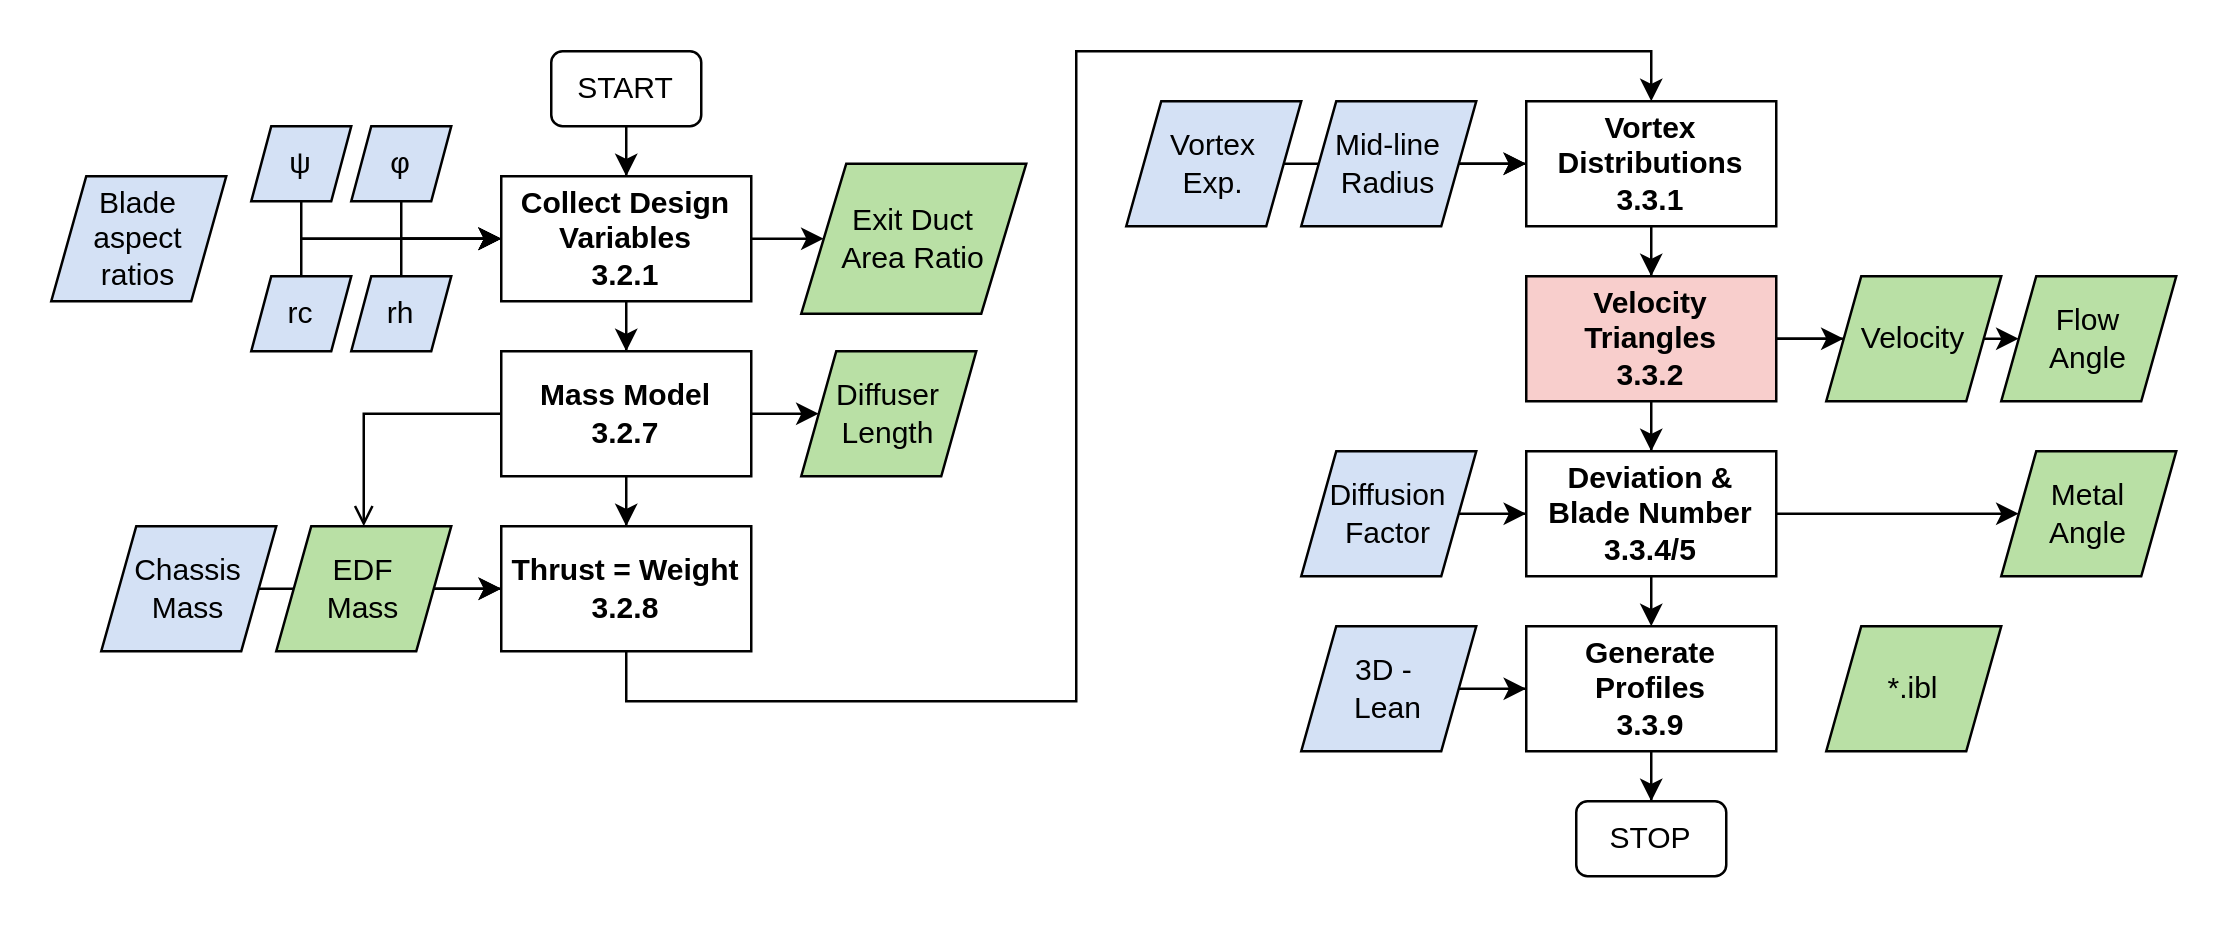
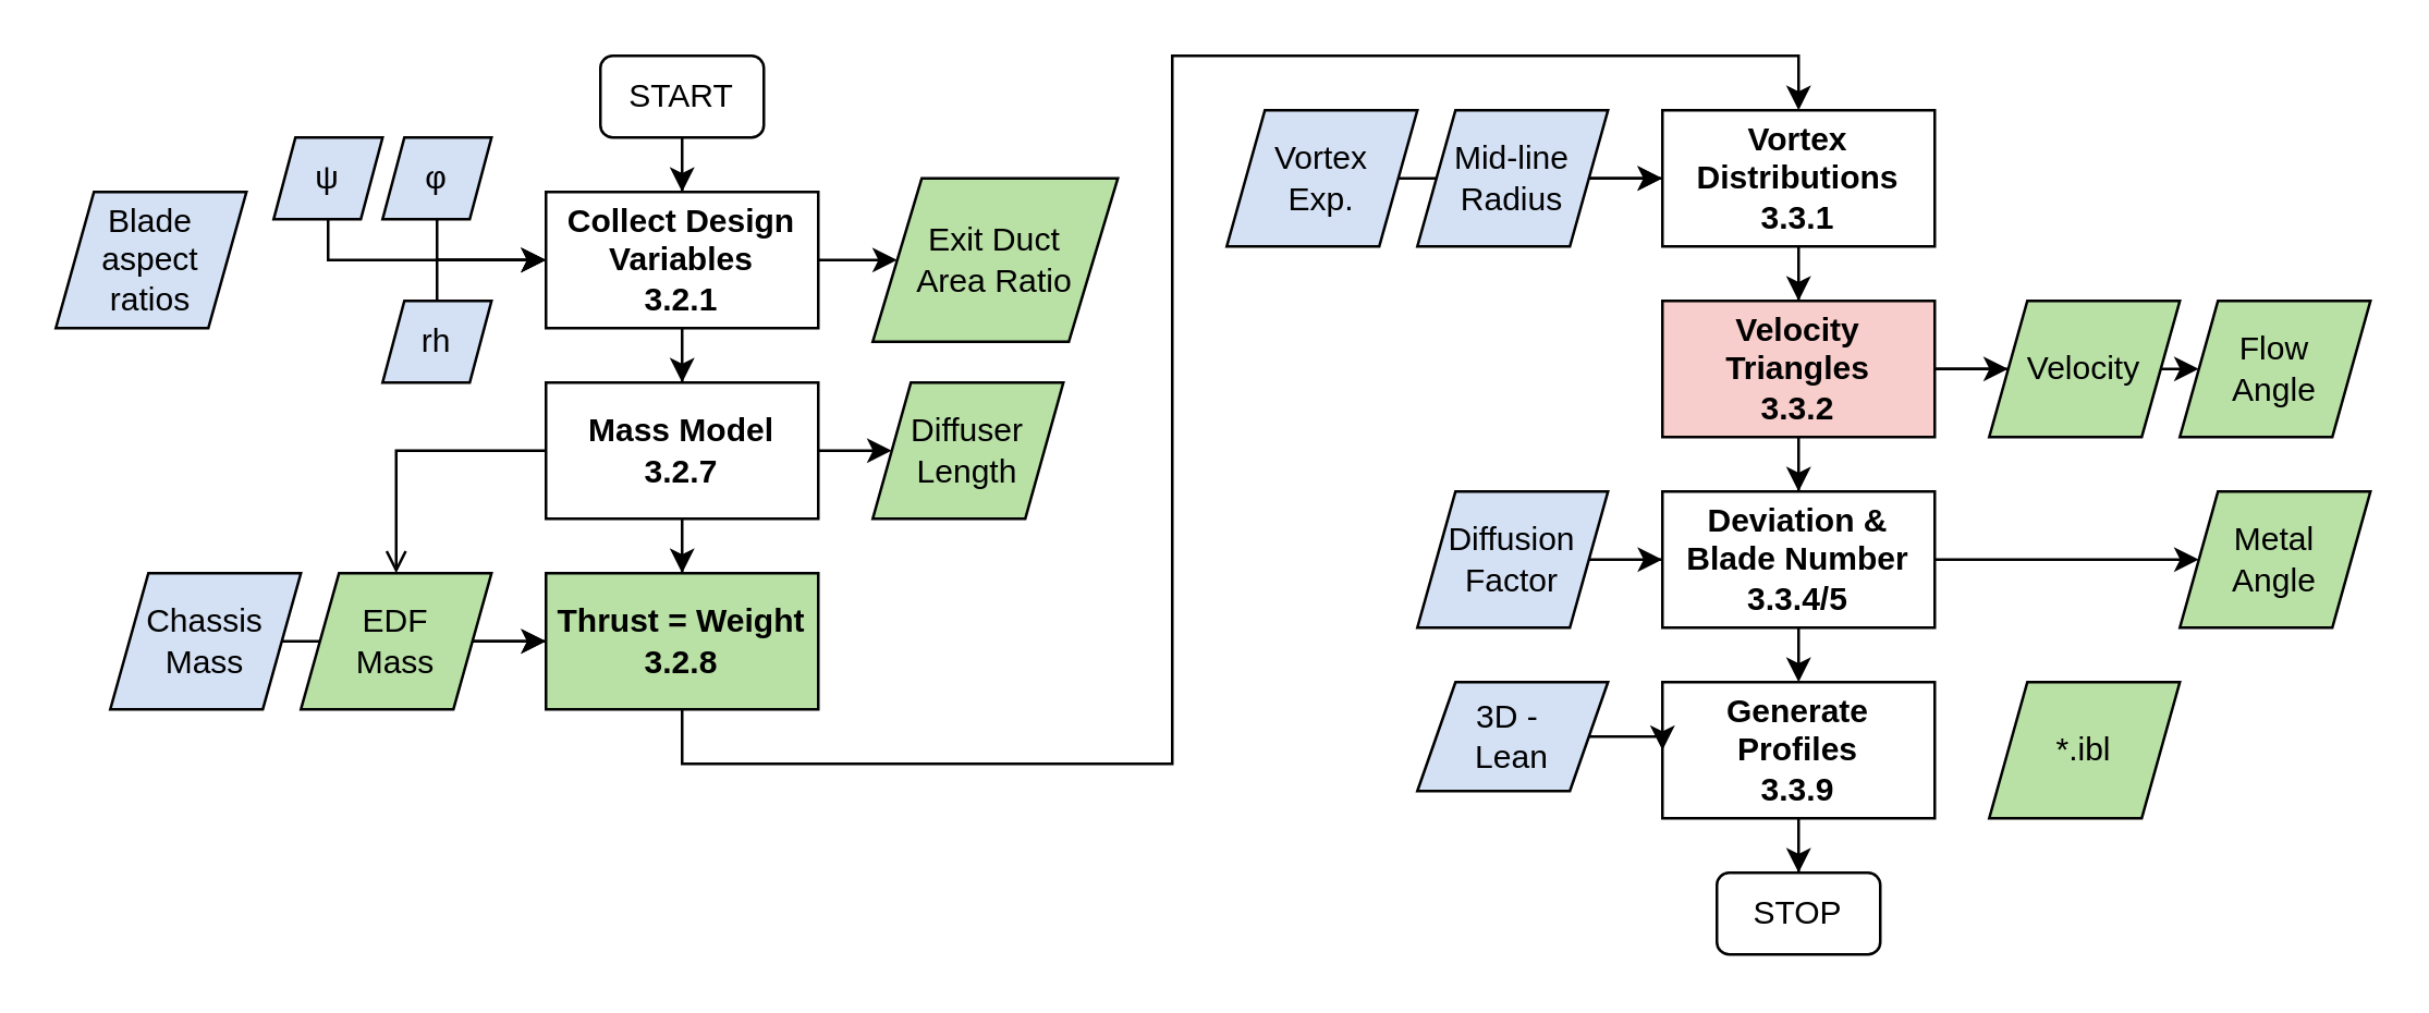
  <mxCell id="0" />
  <mxCell id="1" parent="0" />
  <mxCell id="2" style="edgeStyle=orthogonalEdgeStyle;rounded=0;orthogonalLoop=1;jettySize=auto;html=1;entryX=0.5;entryY=0;entryDx=0;entryDy=0;" parent="1" source="3" target="6" edge="1"><mxGeometry relative="1" as="geometry" /></mxCell>
  <mxCell id="3" value="START" style="rounded=1;whiteSpace=wrap;html=1;fontSize=12;glass=0;strokeWidth=1;shadow=0;" parent="1" vertex="1"><mxGeometry x="220" y="20" width="60" height="30" as="geometry" /></mxCell>
  <mxCell id="4" style="edgeStyle=orthogonalEdgeStyle;rounded=0;orthogonalLoop=1;jettySize=auto;html=1;entryX=0.5;entryY=0;entryDx=0;entryDy=0;" parent="1" source="6" target="17" edge="1"><mxGeometry relative="1" as="geometry" /></mxCell>
  <mxCell id="5" style="edgeStyle=orthogonalEdgeStyle;rounded=0;orthogonalLoop=1;jettySize=auto;html=1;entryX=0;entryY=0.5;entryDx=0;entryDy=0;" parent="1" source="6" target="30" edge="1"><mxGeometry relative="1" as="geometry" /></mxCell>
  <mxCell id="6" value="&lt;b&gt;Collect Design Variables&lt;br&gt;3.2.1&lt;br&gt;&lt;/b&gt;" style="rounded=0;whiteSpace=wrap;html=1;fillColor=#FFFFFF;" parent="1" vertex="1"><mxGeometry x="200" y="70" width="100" height="50" as="geometry" /></mxCell>
  <mxCell id="7" value="" style="edgeStyle=orthogonalEdgeStyle;rounded=0;orthogonalLoop=1;jettySize=auto;html=1;" edge="1" parent="1" source="8" target="6"><mxGeometry relative="1" as="geometry"><mxPoint x="160" y="30" as="targetPoint" /><Array as="points"><mxPoint x="160" y="95" /></Array></mxGeometry></mxCell>
  <mxCell id="8" value="rh" style="shape=parallelogram;perimeter=parallelogramPerimeter;whiteSpace=wrap;html=1;fillColor=#D4E1F5;" parent="1" vertex="1"><mxGeometry x="140" y="110" width="40" height="30" as="geometry" /></mxCell>
  <mxCell id="9" style="edgeStyle=orthogonalEdgeStyle;rounded=0;orthogonalLoop=1;jettySize=auto;html=1;" edge="1" parent="1" source="10" target="6"><mxGeometry relative="1" as="geometry"><Array as="points"><mxPoint x="120" y="95" /></Array></mxGeometry></mxCell>
  <mxCell id="10" value="&lt;span style=&quot;font-family: sans-serif ; font-size: 12.092px&quot;&gt;ψ&lt;/span&gt;" style="shape=parallelogram;perimeter=parallelogramPerimeter;whiteSpace=wrap;html=1;fillColor=#D4E1F5;" parent="1" vertex="1"><mxGeometry x="100" y="50" width="40" height="30" as="geometry" /></mxCell>
  <mxCell id="11" style="edgeStyle=orthogonalEdgeStyle;rounded=0;orthogonalLoop=1;jettySize=auto;html=1;entryX=0;entryY=0.5;entryDx=0;entryDy=0;" edge="1" parent="1" source="12" target="6"><mxGeometry relative="1" as="geometry"><Array as="points"><mxPoint x="160" y="95" /></Array></mxGeometry></mxCell>
  <mxCell id="12" value="&lt;span style=&quot;font-family: sans-serif ; font-size: 12.092px&quot;&gt;φ&lt;/span&gt;" style="shape=parallelogram;perimeter=parallelogramPerimeter;whiteSpace=wrap;html=1;fillColor=#D4E1F5;" parent="1" vertex="1"><mxGeometry x="140" y="50" width="40" height="30" as="geometry" /></mxCell>
  <mxCell id="13" value="Blade aspect ratios&lt;br&gt;" style="shape=parallelogram;perimeter=parallelogramPerimeter;whiteSpace=wrap;html=1;fillColor=#D4E1F5;" parent="1" vertex="1"><mxGeometry x="20" y="70" width="70" height="50" as="geometry" /></mxCell>
  <mxCell id="14" style="edgeStyle=orthogonalEdgeStyle;rounded=0;orthogonalLoop=1;jettySize=auto;html=1;entryX=0.5;entryY=0;entryDx=0;entryDy=0;" parent="1" source="17" target="20" edge="1"><mxGeometry relative="1" as="geometry" /></mxCell>
  <mxCell id="15" style="edgeStyle=orthogonalEdgeStyle;rounded=0;orthogonalLoop=1;jettySize=auto;html=1;" parent="1" source="17" target="27" edge="1"><mxGeometry relative="1" as="geometry" /></mxCell>
  <mxCell id="16" style="edgeStyle=orthogonalEdgeStyle;rounded=0;orthogonalLoop=1;jettySize=auto;html=1;entryX=0.5;entryY=0;entryDx=0;entryDy=0;endArrow=open;" parent="1" source="17" target="35" edge="1"><mxGeometry relative="1" as="geometry" /></mxCell>
  <mxCell id="17" value="&lt;b&gt;Mass Model&lt;br&gt;3.2.7&lt;br&gt;&lt;/b&gt;" style="rounded=0;whiteSpace=wrap;html=1;" parent="1" vertex="1"><mxGeometry x="200" y="140" width="100" height="50" as="geometry" /></mxCell>
  <mxCell id="18" style="edgeStyle=orthogonalEdgeStyle;rounded=0;orthogonalLoop=1;jettySize=auto;html=1;" parent="1" source="35" target="20" edge="1"><mxGeometry relative="1" as="geometry" /></mxCell>
  <mxCell id="19" style="edgeStyle=orthogonalEdgeStyle;rounded=0;orthogonalLoop=1;jettySize=auto;html=1;" parent="1" source="20" target="22" edge="1"><mxGeometry relative="1" as="geometry"><Array as="points"><mxPoint x="250" y="280" /><mxPoint x="430" y="280" /><mxPoint x="430" y="20" /><mxPoint x="660" y="20" /></Array></mxGeometry></mxCell>
- <mxCell id="20" value="&lt;b&gt;Thrust = Weight&lt;br&gt;3.2.8&lt;br&gt;&lt;/b&gt;" style="rounded=0;whiteSpace=wrap;html=1;" parent="1" vertex="1"><mxGeometry x="200" y="210" width="100" height="50" as="geometry" /></mxCell>
+ <mxCell id="20" value="&lt;b&gt;Thrust = Weight&lt;br&gt;3.2.8&lt;br&gt;&lt;/b&gt;" style="rounded=0;whiteSpace=wrap;html=1;fillColor=#b9e0a5;" parent="1" vertex="1"><mxGeometry x="200" y="210" width="100" height="50" as="geometry" /></mxCell>
  <mxCell id="21" style="edgeStyle=orthogonalEdgeStyle;rounded=0;orthogonalLoop=1;jettySize=auto;html=1;" parent="1" source="22" target="34" edge="1"><mxGeometry relative="1" as="geometry" /></mxCell>
  <mxCell id="22" value="&lt;b&gt;Vortex Distributions&lt;br&gt;3.3.1&lt;br&gt;&lt;/b&gt;" style="rounded=0;whiteSpace=wrap;html=1;" parent="1" vertex="1"><mxGeometry x="610" y="40" width="100" height="50" as="geometry" /></mxCell>
  <mxCell id="23" style="edgeStyle=orthogonalEdgeStyle;rounded=0;orthogonalLoop=1;jettySize=auto;html=1;" parent="1" source="24" target="22" edge="1"><mxGeometry relative="1" as="geometry" /></mxCell>
  <mxCell id="24" value="Vortex&lt;br&gt;Exp." style="shape=parallelogram;perimeter=parallelogramPerimeter;whiteSpace=wrap;html=1;fillColor=#D4E1F5;" parent="1" vertex="1"><mxGeometry x="450" y="40" width="70" height="50" as="geometry" /></mxCell>
  <mxCell id="25" style="edgeStyle=orthogonalEdgeStyle;rounded=0;orthogonalLoop=1;jettySize=auto;html=1;" parent="1" source="26" target="22" edge="1"><mxGeometry relative="1" as="geometry" /></mxCell>
  <mxCell id="26" value="Mid-line&lt;br&gt;Radius" style="shape=parallelogram;perimeter=parallelogramPerimeter;whiteSpace=wrap;html=1;fillColor=#D4E1F5;" parent="1" vertex="1"><mxGeometry x="520" y="40" width="70" height="50" as="geometry" /></mxCell>
  <mxCell id="27" value="Diffuser&lt;br&gt;Length" style="shape=parallelogram;perimeter=parallelogramPerimeter;whiteSpace=wrap;html=1;fillColor=#B9E0A5;" parent="1" vertex="1"><mxGeometry x="320" y="140" width="70" height="50" as="geometry" /></mxCell>
  <mxCell id="28" style="edgeStyle=orthogonalEdgeStyle;rounded=0;orthogonalLoop=1;jettySize=auto;html=1;" parent="1" source="29" target="20" edge="1"><mxGeometry relative="1" as="geometry" /></mxCell>
  <mxCell id="29" value="Chassis&lt;br&gt;Mass" style="shape=parallelogram;perimeter=parallelogramPerimeter;whiteSpace=wrap;html=1;fillColor=#D4E1F5;" parent="1" vertex="1"><mxGeometry x="40" y="210" width="70" height="50" as="geometry" /></mxCell>
  <mxCell id="30" value="&lt;span style=&quot;font-size: 12.092px&quot;&gt;Exit Duct&lt;br&gt;Area Ratio&lt;br&gt;&lt;/span&gt;" style="shape=parallelogram;perimeter=parallelogramPerimeter;whiteSpace=wrap;html=1;fillColor=#B9E0A5;" parent="1" vertex="1"><mxGeometry x="320" y="65" width="90" height="60" as="geometry" /></mxCell>
  <mxCell id="31" style="edgeStyle=orthogonalEdgeStyle;rounded=0;orthogonalLoop=1;jettySize=auto;html=1;" parent="1" source="34" target="38" edge="1"><mxGeometry relative="1" as="geometry" /></mxCell>
  <mxCell id="32" style="edgeStyle=orthogonalEdgeStyle;rounded=0;orthogonalLoop=1;jettySize=auto;html=1;" parent="1" source="34" target="41" edge="1"><mxGeometry relative="1" as="geometry" /></mxCell>
  <mxCell id="33" style="edgeStyle=orthogonalEdgeStyle;rounded=0;orthogonalLoop=1;jettySize=auto;html=1;" parent="1" source="34" target="42" edge="1"><mxGeometry relative="1" as="geometry" /></mxCell>
  <mxCell id="34" value="&lt;b&gt;Velocity&lt;br&gt;Triangles&lt;br&gt;3.3.2&lt;br&gt;&lt;/b&gt;" style="rounded=0;whiteSpace=wrap;html=1;fillColor=#f8cecc;" parent="1" vertex="1"><mxGeometry x="610" y="110" width="100" height="50" as="geometry" /></mxCell>
  <mxCell id="35" value="EDF&lt;br&gt;Mass" style="shape=parallelogram;perimeter=parallelogramPerimeter;whiteSpace=wrap;html=1;fillColor=#B9E0A5;" parent="1" vertex="1"><mxGeometry x="110" y="210" width="70" height="50" as="geometry" /></mxCell>
  <mxCell id="36" style="edgeStyle=orthogonalEdgeStyle;rounded=0;orthogonalLoop=1;jettySize=auto;html=1;" parent="1" source="38" target="43" edge="1"><mxGeometry relative="1" as="geometry" /></mxCell>
  <mxCell id="37" style="edgeStyle=orthogonalEdgeStyle;rounded=0;orthogonalLoop=1;jettySize=auto;html=1;" parent="1" source="38" edge="1"><mxGeometry relative="1" as="geometry"><mxPoint x="660" y="250" as="targetPoint" /></mxGeometry></mxCell>
  <mxCell id="38" value="&lt;b&gt;Deviation &amp;amp;&lt;br&gt;Blade Number&lt;br&gt;3.3.4/5&lt;br&gt;&lt;/b&gt;" style="rounded=0;whiteSpace=wrap;html=1;" parent="1" vertex="1"><mxGeometry x="610" y="180" width="100" height="50" as="geometry" /></mxCell>
  <mxCell id="39" style="edgeStyle=orthogonalEdgeStyle;rounded=0;orthogonalLoop=1;jettySize=auto;html=1;" parent="1" source="40" target="38" edge="1"><mxGeometry relative="1" as="geometry" /></mxCell>
  <mxCell id="40" value="Diffusion&lt;br&gt;Factor" style="shape=parallelogram;perimeter=parallelogramPerimeter;whiteSpace=wrap;html=1;fillColor=#D4E1F5;" parent="1" vertex="1"><mxGeometry x="520" y="180" width="70" height="50" as="geometry" /></mxCell>
  <mxCell id="41" value="Velocity" style="shape=parallelogram;perimeter=parallelogramPerimeter;whiteSpace=wrap;html=1;fillColor=#B9E0A5;" parent="1" vertex="1"><mxGeometry x="730" y="110" width="70" height="50" as="geometry" /></mxCell>
  <mxCell id="42" value="Flow&lt;br&gt;Angle" style="shape=parallelogram;perimeter=parallelogramPerimeter;whiteSpace=wrap;html=1;fillColor=#B9E0A5;" parent="1" vertex="1"><mxGeometry x="800" y="110" width="70" height="50" as="geometry" /></mxCell>
  <mxCell id="43" value="Metal&lt;br&gt;Angle" style="shape=parallelogram;perimeter=parallelogramPerimeter;whiteSpace=wrap;html=1;fillColor=#B9E0A5;" parent="1" vertex="1"><mxGeometry x="800" y="180" width="70" height="50" as="geometry" /></mxCell>
  <mxCell id="44" style="edgeStyle=orthogonalEdgeStyle;rounded=0;orthogonalLoop=1;jettySize=auto;html=1;" parent="1" source="45" target="49" edge="1"><mxGeometry relative="1" as="geometry" /></mxCell>
  <mxCell id="45" value="&lt;b&gt;Generate&lt;br&gt;Profiles&lt;br&gt;3.3.9&lt;br&gt;&lt;/b&gt;" style="rounded=0;whiteSpace=wrap;html=1;" parent="1" vertex="1"><mxGeometry x="610" y="250" width="100" height="50" as="geometry" /></mxCell>
  <mxCell id="46" value="*.ibl" style="shape=parallelogram;perimeter=parallelogramPerimeter;whiteSpace=wrap;html=1;fillColor=#B9E0A5;" parent="1" vertex="1"><mxGeometry x="730" y="250" width="70" height="50" as="geometry" /></mxCell>
  <mxCell id="47" style="edgeStyle=orthogonalEdgeStyle;rounded=0;orthogonalLoop=1;jettySize=auto;html=1;" parent="1" source="48" target="45" edge="1"><mxGeometry relative="1" as="geometry" /></mxCell>
- <mxCell id="48" value="3D -&amp;nbsp;&lt;br&gt;Lean" style="shape=parallelogram;perimeter=parallelogramPerimeter;whiteSpace=wrap;html=1;fillColor=#D4E1F5;" parent="1" vertex="1"><mxGeometry x="520" y="250" width="70" height="50" as="geometry" /></mxCell>
+ <mxCell id="48" value="3D -&amp;nbsp;&lt;br&gt;Lean" style="shape=parallelogram;perimeter=parallelogramPerimeter;whiteSpace=wrap;html=1;fillColor=#D4E1F5;" parent="1" vertex="1"><mxGeometry x="520" y="250" width="70" height="40" as="geometry" /></mxCell>
  <mxCell id="49" value="STOP" style="rounded=1;whiteSpace=wrap;html=1;fontSize=12;glass=0;strokeWidth=1;shadow=0;" parent="1" vertex="1"><mxGeometry x="630" y="320" width="60" height="30" as="geometry" /></mxCell>
- <mxCell id="50" style="edgeStyle=orthogonalEdgeStyle;rounded=0;orthogonalLoop=1;jettySize=auto;html=1;" edge="1" parent="1" source="51" target="6"><mxGeometry relative="1" as="geometry"><Array as="points"><mxPoint x="120" y="95" /></Array></mxGeometry></mxCell>
- <mxCell id="51" value="rc" style="shape=parallelogram;perimeter=parallelogramPerimeter;whiteSpace=wrap;html=1;fillColor=#D4E1F5;" parent="1" vertex="1"><mxGeometry x="100" y="110" width="40" height="30" as="geometry" /></mxCell>
